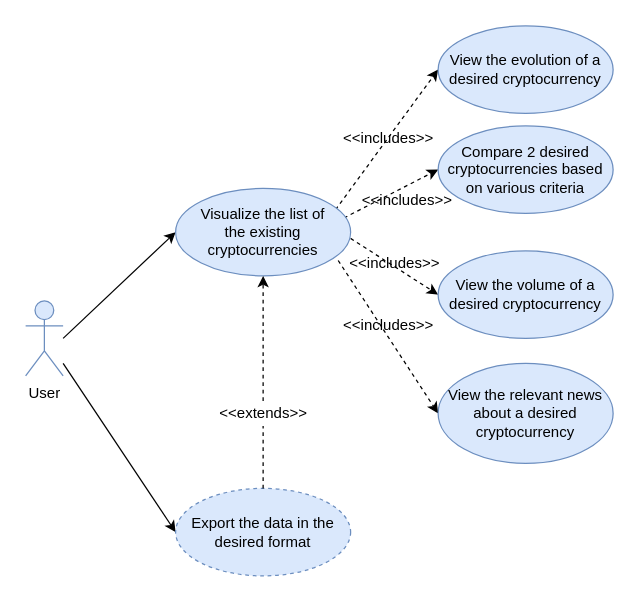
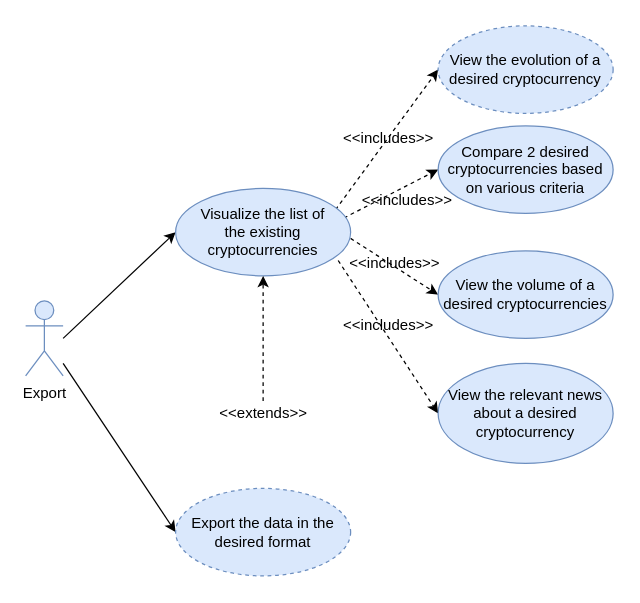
  <mxCell id="0" />
  <mxCell id="1" parent="0" />
  <mxCell id="2" style="rounded=0;orthogonalLoop=1;jettySize=auto;html=1;entryX=0;entryY=0.5;entryDx=0;entryDy=0;" edge="1" parent="1" target="9"><mxGeometry relative="1" as="geometry"><mxPoint x="50" y="270" as="sourcePoint" /></mxGeometry></mxCell>
  <mxCell id="3" style="edgeStyle=none;rounded=0;orthogonalLoop=1;jettySize=auto;html=1;entryX=0;entryY=0.5;entryDx=0;entryDy=0;" edge="1" parent="1" target="11"><mxGeometry relative="1" as="geometry"><mxPoint x="50" y="290" as="sourcePoint" /></mxGeometry></mxCell>
- <mxCell id="4" value="User" style="shape=umlActor;verticalLabelPosition=bottom;verticalAlign=top;html=1;fillColor=#dae8fc;strokeColor=#6c8ebf;" vertex="1" parent="1"><mxGeometry x="20" y="240" width="30" height="60" as="geometry" /></mxCell>
+ <mxCell id="4" value="Export" style="shape=umlActor;verticalLabelPosition=bottom;verticalAlign=top;html=1;fillColor=#dae8fc;strokeColor=#6c8ebf;" vertex="1" parent="1"><mxGeometry x="20" y="240" width="30" height="60" as="geometry" /></mxCell>
  <mxCell id="5" style="edgeStyle=none;rounded=0;orthogonalLoop=1;jettySize=auto;html=1;exitX=0.914;exitY=0.243;exitDx=0;exitDy=0;entryX=0;entryY=0.5;entryDx=0;entryDy=0;dashed=1;exitPerimeter=0;" edge="1" parent="1" source="9" target="14"><mxGeometry relative="1" as="geometry" /></mxCell>
  <mxCell id="6" style="edgeStyle=none;rounded=0;orthogonalLoop=1;jettySize=auto;html=1;entryX=0;entryY=0.5;entryDx=0;entryDy=0;dashed=1;exitX=0.962;exitY=0.338;exitDx=0;exitDy=0;exitPerimeter=0;" edge="1" parent="1" source="9" target="13"><mxGeometry relative="1" as="geometry" /></mxCell>
  <mxCell id="7" style="edgeStyle=none;rounded=0;orthogonalLoop=1;jettySize=auto;html=1;entryX=0;entryY=0.5;entryDx=0;entryDy=0;dashed=1;" edge="1" parent="1" target="12"><mxGeometry relative="1" as="geometry"><mxPoint x="280" y="190" as="sourcePoint" /></mxGeometry></mxCell>
  <mxCell id="8" style="edgeStyle=none;rounded=0;orthogonalLoop=1;jettySize=auto;html=1;entryX=0;entryY=0.5;entryDx=0;entryDy=0;dashed=1;exitX=0.929;exitY=0.824;exitDx=0;exitDy=0;exitPerimeter=0;" edge="1" parent="1" source="9" target="15"><mxGeometry relative="1" as="geometry" /></mxCell>
  <mxCell id="9" value="Visualize the list of the&amp;nbsp;existing cryptocurrencies" style="ellipse;whiteSpace=wrap;html=1;fillColor=#dae8fc;strokeColor=#6c8ebf;" vertex="1" parent="1"><mxGeometry x="140" y="150" width="140" height="70" as="geometry" /></mxCell>
  <mxCell id="10" style="edgeStyle=none;rounded=0;orthogonalLoop=1;jettySize=auto;html=1;entryX=0.5;entryY=1;entryDx=0;entryDy=0;dashed=1;startArrow=none;" edge="1" parent="1" source="20" target="9"><mxGeometry relative="1" as="geometry" /></mxCell>
  <mxCell id="11" value="Export the data in the desired format" style="ellipse;whiteSpace=wrap;html=1;fillColor=#dae8fc;strokeColor=#6c8ebf;dashed=1;" vertex="1" parent="1"><mxGeometry x="140" y="390" width="140" height="70" as="geometry" /></mxCell>
- <mxCell id="12" value="View the volume of a desired cryptocurrency" style="ellipse;whiteSpace=wrap;html=1;fillColor=#dae8fc;strokeColor=#6c8ebf;" vertex="1" parent="1"><mxGeometry x="350" y="200" width="140" height="70" as="geometry" /></mxCell>
+ <mxCell id="12" value="View the volume of a desired cryptocurrencies" style="ellipse;whiteSpace=wrap;html=1;fillColor=#dae8fc;strokeColor=#6c8ebf;" vertex="1" parent="1"><mxGeometry x="350" y="200" width="140" height="70" as="geometry" /></mxCell>
  <mxCell id="13" value="Compare 2 desired cryptocurrencies based on various criteria" style="ellipse;whiteSpace=wrap;html=1;fillColor=#dae8fc;strokeColor=#6c8ebf;" vertex="1" parent="1"><mxGeometry x="350" y="100" width="140" height="70" as="geometry" /></mxCell>
- <mxCell id="14" value="View the evolution of a desired cryptocurrency" style="ellipse;whiteSpace=wrap;html=1;fillColor=#dae8fc;strokeColor=#6c8ebf;" vertex="1" parent="1"><mxGeometry x="350" y="20" width="140" height="70" as="geometry" /></mxCell>
+ <mxCell id="14" value="View the evolution of a desired cryptocurrency" style="ellipse;whiteSpace=wrap;html=1;fillColor=#dae8fc;strokeColor=#6c8ebf;dashed=1;" vertex="1" parent="1"><mxGeometry x="350" y="20" width="140" height="70" as="geometry" /></mxCell>
  <mxCell id="15" value="View the relevant news about a desired cryptocurrency" style="ellipse;whiteSpace=wrap;html=1;fillColor=#dae8fc;strokeColor=#6c8ebf;" vertex="1" parent="1"><mxGeometry x="350" y="290" width="140" height="80" as="geometry" /></mxCell>
  <mxCell id="16" value="&amp;lt;&amp;lt;includes&amp;gt;&amp;gt;" style="text;html=1;align=center;verticalAlign=middle;resizable=0;points=[];autosize=1;strokeColor=none;fillColor=none;" vertex="1" parent="1"><mxGeometry x="265" y="100" width="90" height="20" as="geometry" /></mxCell>
  <mxCell id="17" value="&amp;lt;&amp;lt;includes&amp;gt;&amp;gt;" style="text;html=1;align=center;verticalAlign=middle;resizable=0;points=[];autosize=1;strokeColor=none;fillColor=none;" vertex="1" parent="1"><mxGeometry x="280" y="150" width="90" height="20" as="geometry" /></mxCell>
  <mxCell id="18" value="&amp;lt;&amp;lt;includes&amp;gt;&amp;gt;" style="text;html=1;align=center;verticalAlign=middle;resizable=0;points=[];autosize=1;strokeColor=none;fillColor=none;" vertex="1" parent="1"><mxGeometry x="270" y="200" width="90" height="20" as="geometry" /></mxCell>
  <mxCell id="19" value="&amp;lt;&amp;lt;includes&amp;gt;&amp;gt;" style="text;html=1;align=center;verticalAlign=middle;resizable=0;points=[];autosize=1;strokeColor=none;fillColor=none;" vertex="1" parent="1"><mxGeometry x="265" y="250" width="90" height="20" as="geometry" /></mxCell>
  <mxCell id="20" value="&amp;lt;&amp;lt;extends&amp;gt;&amp;gt;" style="text;html=1;align=center;verticalAlign=middle;resizable=0;points=[];autosize=1;strokeColor=none;fillColor=none;" vertex="1" parent="1"><mxGeometry x="165" y="320" width="90" height="20" as="geometry" /></mxCell>
- <mxCell id="21" value="" style="edgeStyle=none;rounded=0;orthogonalLoop=1;jettySize=auto;html=1;entryX=0.5;entryY=1;entryDx=0;entryDy=0;dashed=1;endArrow=none;" edge="1" parent="1" source="11" target="20"><mxGeometry relative="1" as="geometry"><mxPoint x="210" y="370" as="sourcePoint" /><mxPoint x="210" y="220" as="targetPoint" /></mxGeometry></mxCell>
